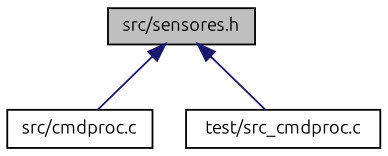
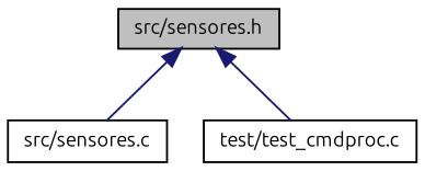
  digraph {
    fontname=Ubuntu
    node [color=black fillcolor=white fontname=Ubuntu fontsize=10 shape=record style=filled]
    edge [color=midnightblue dir=back fontname=Ubuntu fontsize=10 labelfontname=Helvetica labelfontsize=10 style=solid]
    n1 [fillcolor=grey75 fontcolor=black height=0.2 label="src/sensores.h" width=0.4]
-   n2 [height=0.2 label="src/cmdproc.c" width=0.4]
-   n3 [height=0.2 label="test/src_cmdproc.c" width=0.4]
+   n2 [height=0.2 label="src/sensores.c" width=0.4]
+   n3 [height=0.2 label="test/test_cmdproc.c" width=0.4]
    n1 -> n2
    n1 -> n3
  }
